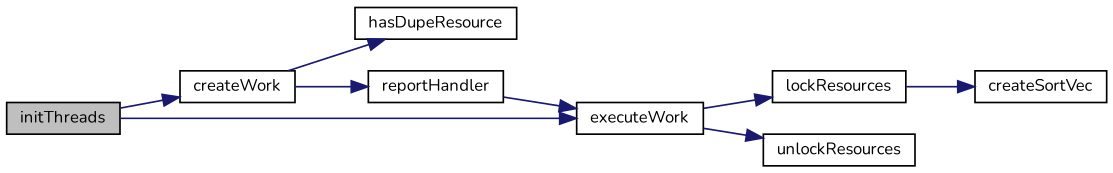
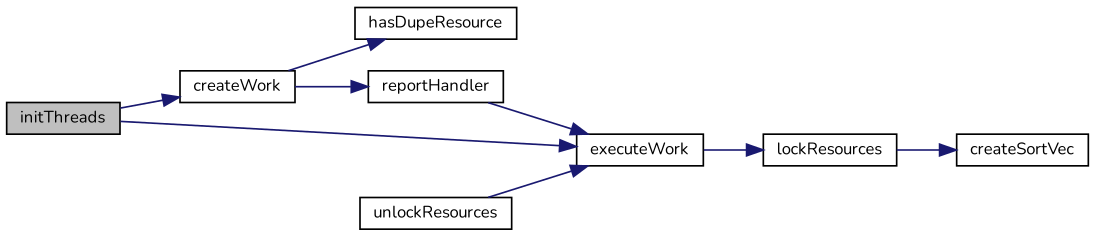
  digraph {
    fontname=Nunito
    rankdir=LR
    node [color=black fillcolor=white fontname=Nunito fontsize=10 shape=record style=filled]
    edge [color=midnightblue fontname=Nunito fontsize=10 labelfontname=FreeSans labelfontsize=10 style=solid]
    n1 [fillcolor=grey75 fontcolor=black height=0.2 label=initThreads width=0.4]
    n2 [height=0.2 label=createWork width=0.4]
    n3 [height=0.2 label=executeWork width=0.4]
    n4 [height=0.2 label=hasDupeResource width=0.4]
    n5 [height=0.2 label=reportHandler width=0.4]
    n6 [height=0.2 label=lockResources width=0.4]
    n7 [height=0.2 label=unlockResources width=0.4]
    n8 [height=0.2 label=createSortVec width=0.4]
    n1 -> n2
    n1 -> n3
    n2 -> n4
    n2 -> n5
    n3 -> n6
-   n3 -> n7
+   n7 -> n3
    n5 -> n3
    n6 -> n8
  }
